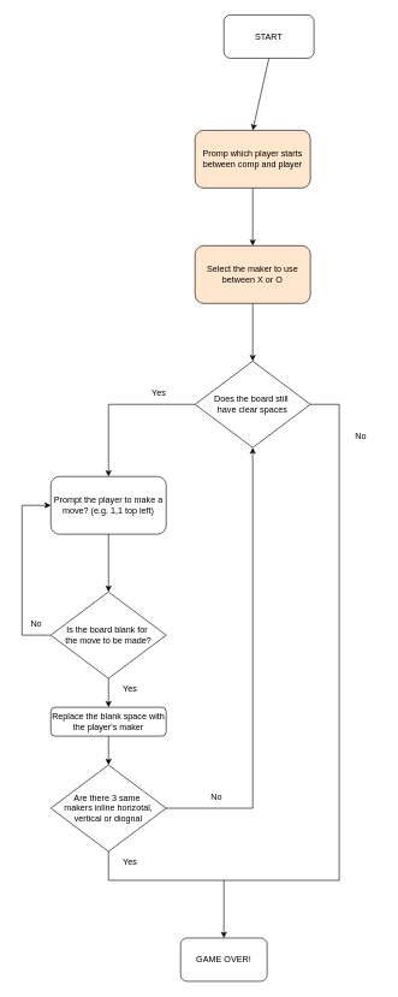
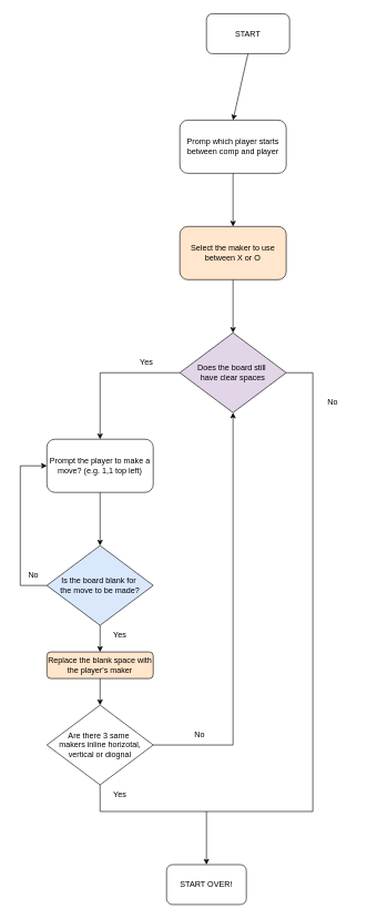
  <mxCell id="0" />
  <mxCell id="1" parent="0" />
  <mxCell id="2" value="START" style="rounded=1;whiteSpace=wrap;html=1;" vertex="1" parent="1"><mxGeometry x="310" y="20" width="125" height="60" as="geometry" /></mxCell>
  <mxCell id="3" value="" style="endArrow=classic;html=1;rounded=0;exitX=0.5;exitY=1;exitDx=0;exitDy=0;" edge="1" parent="1" source="2"><mxGeometry width="50" height="50" relative="1" as="geometry"><mxPoint x="350" y="280" as="sourcePoint" /><mxPoint x="350" y="180" as="targetPoint" /></mxGeometry></mxCell>
- <mxCell id="4" value="Promp which player starts between comp and player" style="rounded=1;whiteSpace=wrap;html=1;fillColor=#ffe6cc;" vertex="1" parent="1"><mxGeometry x="270" y="180" width="160" height="80" as="geometry" /></mxCell>
+ <mxCell id="4" value="Promp which player starts between comp and player" style="rounded=1;whiteSpace=wrap;html=1;" vertex="1" parent="1"><mxGeometry x="270" y="180" width="160" height="80" as="geometry" /></mxCell>
  <mxCell id="5" value="" style="endArrow=classic;html=1;rounded=0;exitX=0.5;exitY=1;exitDx=0;exitDy=0;" edge="1" parent="1" source="4"><mxGeometry width="50" height="50" relative="1" as="geometry"><mxPoint x="350" y="280" as="sourcePoint" /><mxPoint x="350" y="340" as="targetPoint" /></mxGeometry></mxCell>
  <mxCell id="6" value="Select the maker to use between X or O" style="rounded=1;whiteSpace=wrap;html=1;fillColor=#ffe6cc;" vertex="1" parent="1"><mxGeometry x="270" y="340" width="160" height="80" as="geometry" /></mxCell>
  <mxCell id="7" value="" style="endArrow=classic;html=1;rounded=0;exitX=0.5;exitY=1;exitDx=0;exitDy=0;" edge="1" parent="1" source="6"><mxGeometry width="50" height="50" relative="1" as="geometry"><mxPoint x="350" y="480" as="sourcePoint" /><mxPoint x="350" y="500" as="targetPoint" /></mxGeometry></mxCell>
- <mxCell id="8" value="Does the board still&amp;nbsp;&lt;div&gt;have clear spaces&lt;/div&gt;" style="rhombus;whiteSpace=wrap;html=1;" vertex="1" parent="1"><mxGeometry x="270" y="500" width="160" height="120" as="geometry" /></mxCell>
+ <mxCell id="8" value="Does the board still&amp;nbsp;&lt;div&gt;have clear spaces&lt;/div&gt;" style="rhombus;whiteSpace=wrap;html=1;fillColor=#e1d5e7;" vertex="1" parent="1"><mxGeometry x="270" y="500" width="160" height="120" as="geometry" /></mxCell>
  <mxCell id="9" value="" style="endArrow=none;html=1;rounded=0;exitX=0;exitY=0.5;exitDx=0;exitDy=0;" edge="1" parent="1" source="8"><mxGeometry width="50" height="50" relative="1" as="geometry"><mxPoint x="350" y="590" as="sourcePoint" /><mxPoint x="150" y="560" as="targetPoint" /></mxGeometry></mxCell>
  <mxCell id="10" value="" style="endArrow=classic;html=1;rounded=0;" edge="1" parent="1"><mxGeometry width="50" height="50" relative="1" as="geometry"><mxPoint x="150" y="560" as="sourcePoint" /><mxPoint x="150" y="660" as="targetPoint" /></mxGeometry></mxCell>
  <mxCell id="11" value="Prompt the player to make a move? (e.g. 1,1 top left)" style="rounded=1;whiteSpace=wrap;html=1;" vertex="1" parent="1"><mxGeometry x="70" y="660" width="160" height="80" as="geometry" /></mxCell>
  <mxCell id="12" value="" style="endArrow=classic;html=1;rounded=0;exitX=0.5;exitY=1;exitDx=0;exitDy=0;" edge="1" parent="1" source="11" target="13"><mxGeometry width="50" height="50" relative="1" as="geometry"><mxPoint x="350" y="790" as="sourcePoint" /><mxPoint x="150" y="820" as="targetPoint" /></mxGeometry></mxCell>
- <mxCell id="13" value="Is the board blank for&amp;nbsp;&lt;div&gt;the move to be made?&lt;/div&gt;" style="rhombus;whiteSpace=wrap;html=1;" vertex="1" parent="1"><mxGeometry x="70" y="820" width="160" height="120" as="geometry" /></mxCell>
+ <mxCell id="13" value="Is the board blank for&amp;nbsp;&lt;div&gt;the move to be made?&lt;/div&gt;" style="rhombus;whiteSpace=wrap;html=1;fillColor=#dae8fc;" vertex="1" parent="1"><mxGeometry x="70" y="820" width="160" height="120" as="geometry" /></mxCell>
  <mxCell id="14" value="" style="endArrow=classic;html=1;rounded=0;exitX=0.5;exitY=1;exitDx=0;exitDy=0;" edge="1" parent="1" source="13"><mxGeometry width="50" height="50" relative="1" as="geometry"><mxPoint x="350" y="990" as="sourcePoint" /><mxPoint x="150" y="980" as="targetPoint" /></mxGeometry></mxCell>
- <mxCell id="15" value="Replace the blank space with the player's maker" style="rounded=1;whiteSpace=wrap;html=1;" vertex="1" parent="1"><mxGeometry x="70" y="980" width="160" height="40" as="geometry" /></mxCell>
+ <mxCell id="15" value="Replace the blank space with the player's maker" style="rounded=1;whiteSpace=wrap;html=1;fillColor=#ffe6cc;" vertex="1" parent="1"><mxGeometry x="70" y="980" width="160" height="40" as="geometry" /></mxCell>
  <mxCell id="16" value="Yes" style="text;html=1;align=center;verticalAlign=middle;whiteSpace=wrap;rounded=0;" vertex="1" parent="1"><mxGeometry x="150" y="940" width="60" height="30" as="geometry" /></mxCell>
  <mxCell id="17" value="" style="endArrow=none;html=1;rounded=0;exitX=0;exitY=0.5;exitDx=0;exitDy=0;" edge="1" parent="1" source="13"><mxGeometry width="50" height="50" relative="1" as="geometry"><mxPoint x="350" y="790" as="sourcePoint" /><mxPoint x="30" y="880" as="targetPoint" /></mxGeometry></mxCell>
  <mxCell id="18" value="" style="endArrow=none;html=1;rounded=0;" edge="1" parent="1"><mxGeometry width="50" height="50" relative="1" as="geometry"><mxPoint x="30" y="880" as="sourcePoint" /><mxPoint x="30" y="700" as="targetPoint" /></mxGeometry></mxCell>
  <mxCell id="19" value="" style="endArrow=classic;html=1;rounded=0;entryX=0;entryY=0.5;entryDx=0;entryDy=0;" edge="1" parent="1" target="11"><mxGeometry width="50" height="50" relative="1" as="geometry"><mxPoint x="30" y="700" as="sourcePoint" /><mxPoint x="400" y="740" as="targetPoint" /></mxGeometry></mxCell>
  <mxCell id="20" value="No" style="text;html=1;align=center;verticalAlign=middle;whiteSpace=wrap;rounded=0;" vertex="1" parent="1"><mxGeometry x="20" y="850" width="60" height="30" as="geometry" /></mxCell>
  <mxCell id="21" value="" style="endArrow=classic;html=1;rounded=0;exitX=0.5;exitY=1;exitDx=0;exitDy=0;" edge="1" parent="1" source="15"><mxGeometry width="50" height="50" relative="1" as="geometry"><mxPoint x="350" y="1090" as="sourcePoint" /><mxPoint x="150" y="1060" as="targetPoint" /></mxGeometry></mxCell>
  <mxCell id="22" value="Are there 3 same&amp;nbsp;&lt;div&gt;makers inline horizotal, vertical or diognal&lt;/div&gt;" style="rhombus;whiteSpace=wrap;html=1;" vertex="1" parent="1"><mxGeometry x="70" y="1060" width="160" height="120" as="geometry" /></mxCell>
  <mxCell id="23" value="" style="endArrow=none;html=1;rounded=0;exitX=0.5;exitY=1;exitDx=0;exitDy=0;" edge="1" parent="1" source="22"><mxGeometry width="50" height="50" relative="1" as="geometry"><mxPoint x="350" y="990" as="sourcePoint" /><mxPoint x="150" y="1220" as="targetPoint" /></mxGeometry></mxCell>
  <mxCell id="24" value="" style="endArrow=none;html=1;rounded=0;" edge="1" parent="1"><mxGeometry width="50" height="50" relative="1" as="geometry"><mxPoint x="150" y="1220" as="sourcePoint" /><mxPoint x="470" y="1220" as="targetPoint" /></mxGeometry></mxCell>
  <mxCell id="25" value="Yes" style="text;html=1;align=center;verticalAlign=middle;whiteSpace=wrap;rounded=0;" vertex="1" parent="1"><mxGeometry x="150" y="1180" width="60" height="30" as="geometry" /></mxCell>
  <mxCell id="26" value="" style="endArrow=none;html=1;rounded=0;exitX=1;exitY=0.5;exitDx=0;exitDy=0;" edge="1" parent="1" source="22"><mxGeometry width="50" height="50" relative="1" as="geometry"><mxPoint x="300" y="1130" as="sourcePoint" /><mxPoint x="350" y="1120" as="targetPoint" /></mxGeometry></mxCell>
  <mxCell id="27" value="" style="endArrow=classic;html=1;rounded=0;entryX=0.5;entryY=1;entryDx=0;entryDy=0;" edge="1" parent="1" target="8"><mxGeometry width="50" height="50" relative="1" as="geometry"><mxPoint x="350" y="1120" as="sourcePoint" /><mxPoint x="390" y="960" as="targetPoint" /></mxGeometry></mxCell>
  <mxCell id="28" value="No" style="text;html=1;align=center;verticalAlign=middle;whiteSpace=wrap;rounded=0;" vertex="1" parent="1"><mxGeometry x="270" y="1090" width="60" height="30" as="geometry" /></mxCell>
  <mxCell id="29" value="Yes" style="text;html=1;align=center;verticalAlign=middle;whiteSpace=wrap;rounded=0;" vertex="1" parent="1"><mxGeometry x="190" y="530" width="60" height="30" as="geometry" /></mxCell>
  <mxCell id="30" value="" style="endArrow=none;html=1;rounded=0;exitX=1;exitY=0.5;exitDx=0;exitDy=0;" edge="1" parent="1" source="8"><mxGeometry width="50" height="50" relative="1" as="geometry"><mxPoint x="350" y="790" as="sourcePoint" /><mxPoint x="470" y="560" as="targetPoint" /></mxGeometry></mxCell>
  <mxCell id="31" value="" style="endArrow=none;html=1;rounded=0;" edge="1" parent="1"><mxGeometry width="50" height="50" relative="1" as="geometry"><mxPoint x="470" y="1220" as="sourcePoint" /><mxPoint x="470" y="560" as="targetPoint" /></mxGeometry></mxCell>
  <mxCell id="32" value="" style="endArrow=classic;html=1;rounded=0;" edge="1" parent="1"><mxGeometry width="50" height="50" relative="1" as="geometry"><mxPoint x="310" y="1220" as="sourcePoint" /><mxPoint x="310" y="1300" as="targetPoint" /></mxGeometry></mxCell>
  <mxCell id="33" value="No" style="text;html=1;align=center;verticalAlign=middle;whiteSpace=wrap;rounded=0;" vertex="1" parent="1"><mxGeometry x="470" y="590" width="60" height="30" as="geometry" /></mxCell>
- <mxCell id="34" value="GAME OVER!" style="rounded=1;whiteSpace=wrap;html=1;" vertex="1" parent="1"><mxGeometry x="250" y="1300" width="120" height="60" as="geometry" /></mxCell>
+ <mxCell id="34" value="START OVER!" style="rounded=1;whiteSpace=wrap;html=1;" vertex="1" parent="1"><mxGeometry x="250" y="1300" width="120" height="60" as="geometry" /></mxCell>
